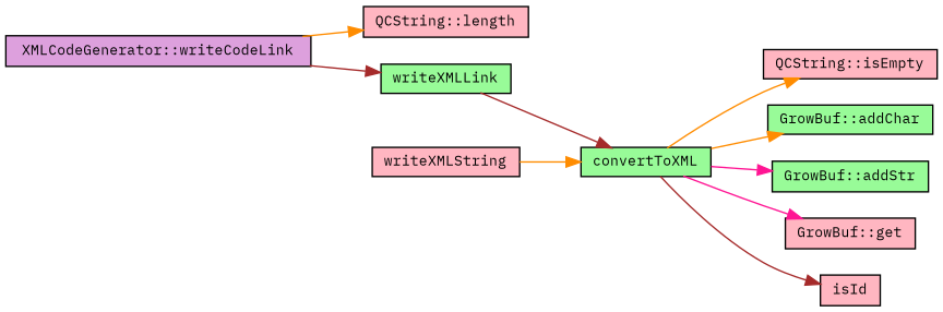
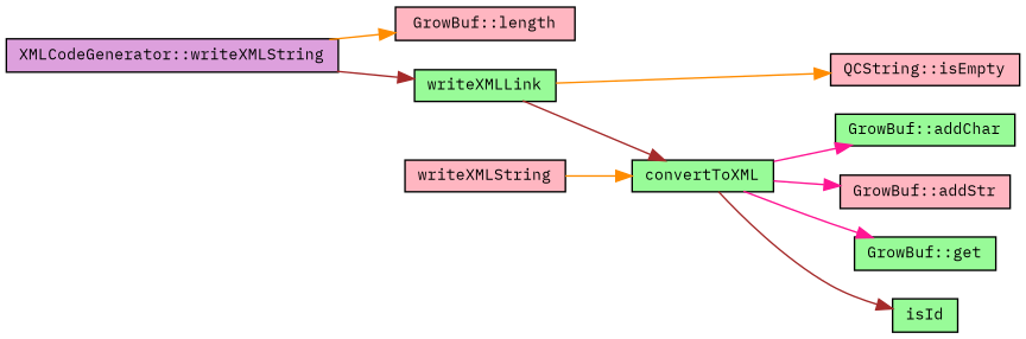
  digraph {
    fontname="IBM Plex Mono"
    rankdir=LR
    node [color=black fillcolor=palegreen fontname="IBM Plex Mono" fontsize=10 shape=record style=filled]
    edge [color=darkorange fontname="IBM Plex Mono" fontsize=10 labelfontname=Helvetica labelfontsize=10 style=solid]
-   n1 [fillcolor=plum fontcolor=black height=0.2 label="XMLCodeGenerator::writeCodeLink" width=0.4]
-   n2 [fillcolor=lightpink height=0.2 label="QCString::length" width=0.4]
+   n1 [fillcolor=plum fontcolor=black height=0.2 label="XMLCodeGenerator::writeXMLString" width=0.4]
+   n2 [fillcolor=lightpink height=0.2 label="GrowBuf::length" width=0.4]
    n3 [height=0.2 label=writeXMLLink width=0.4]
    n4 [height=0.2 label=convertToXML width=0.4]
    n5 [fillcolor=lightpink height=0.2 label="QCString::isEmpty" width=0.4]
    n6 [height=0.2 label="GrowBuf::addChar" width=0.4]
-   n7 [height=0.2 label="GrowBuf::addStr" width=0.4]
-   n8 [fillcolor=lightpink height=0.2 label="GrowBuf::get" width=0.4]
-   n9 [fillcolor=lightpink height=0.2 label=isId width=0.4]
+   n7 [fillcolor=lightpink height=0.2 label="GrowBuf::addStr" width=0.4]
+   n8 [height=0.2 label="GrowBuf::get" width=0.4]
+   n9 [height=0.2 label=isId width=0.4]
    n10 [fillcolor=lightpink height=0.2 label=writeXMLString width=0.4]
    n1 -> n2
    n1 -> n3 [color=brown]
    n3 -> n4 [color=brown]
-   n4 -> n5
-   n4 -> n6
+   n3 -> n5
+   n4 -> n6 [color=deeppink]
    n4 -> n7 [color=deeppink]
    n4 -> n8 [color=deeppink]
    n4 -> n9 [color=brown]
    n10 -> n4
  }
